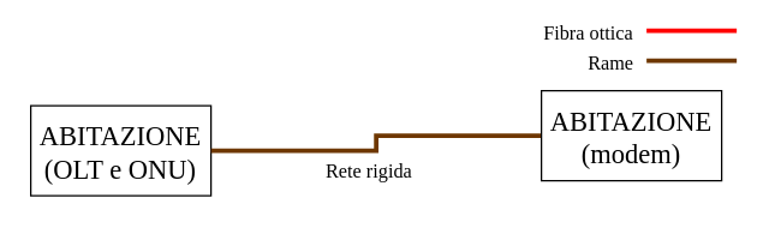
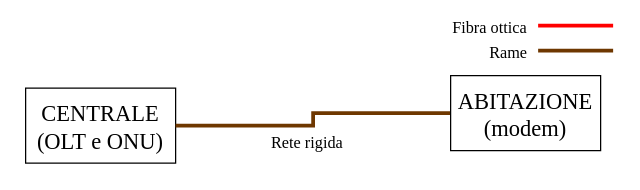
  <mxCell id="0" />
  <mxCell id="1" parent="0" />
- <mxCell id="2" value="&lt;div&gt;ABITAZIONE&lt;/div&gt;&lt;div&gt;(OLT e ONU)&lt;br&gt;&lt;/div&gt;" style="rounded=0;fontSize=18;html=1;whiteSpace=wrap;spacingTop=4;fontFamily=Bahnschrift;" vertex="1" parent="1"><mxGeometry x="20" y="70" width="120" height="60" as="geometry" /></mxCell>
+ <mxCell id="2" value="&lt;div&gt;CENTRALE&lt;/div&gt;&lt;div&gt;(OLT e ONU)&lt;br&gt;&lt;/div&gt;" style="rounded=0;fontSize=18;html=1;whiteSpace=wrap;spacingTop=4;fontFamily=Bahnschrift;" vertex="1" parent="1"><mxGeometry x="20" y="70" width="120" height="60" as="geometry" /></mxCell>
  <mxCell id="3" value="" style="edgeStyle=orthogonalEdgeStyle;rounded=0;orthogonalLoop=1;jettySize=auto;html=1;endArrow=none;endFill=0;strokeColor=#6E3700;strokeWidth=3;fontFamily=Bahnschrift;fontSize=13;exitX=1;exitY=0.5;exitDx=0;exitDy=0;" edge="1" parent="1" source="2" target="5"><mxGeometry relative="1" as="geometry"><mxPoint x="230" y="100" as="sourcePoint" /></mxGeometry></mxCell>
  <mxCell id="4" value="&lt;div&gt;Rete rigida&lt;/div&gt;&lt;div&gt;&lt;br&gt;&lt;/div&gt;" style="text;html=1;resizable=0;points=[];align=center;verticalAlign=middle;labelBackgroundColor=#ffffff;fontSize=13;fontFamily=Bahnschrift;" vertex="1" connectable="0" parent="3"><mxGeometry x="-0.244" y="-4" relative="1" as="geometry"><mxPoint x="17" y="16" as="offset" /></mxGeometry></mxCell>
  <mxCell id="5" value="&lt;div&gt;ABITAZIONE&lt;/div&gt;&lt;div&gt;(modem)&lt;br&gt;&lt;/div&gt;" style="rounded=0;whiteSpace=wrap;html=1;fontFamily=Bahnschrift;fontSize=18;spacingTop=4;" vertex="1" parent="1"><mxGeometry x="360" y="60" width="120" height="60" as="geometry" /></mxCell>
  <mxCell id="6" style="edgeStyle=orthogonalEdgeStyle;rounded=0;orthogonalLoop=1;jettySize=auto;html=1;fontSize=18;endArrow=none;endFill=0;strokeColor=#FF0000;strokeWidth=3;entryX=0.058;entryY=0.5;entryDx=0;entryDy=0;entryPerimeter=0;fontFamily=Bahnschrift;" edge="1" parent="1"><mxGeometry relative="1" as="geometry"><mxPoint x="490" y="20" as="targetPoint" /><mxPoint x="430" y="20" as="sourcePoint" /></mxGeometry></mxCell>
  <mxCell id="7" value="Fibra ottica" style="text;html=1;resizable=0;points=[];align=center;verticalAlign=middle;labelBackgroundColor=#ffffff;fontSize=13;fontFamily=Bahnschrift;" vertex="1" connectable="0" parent="6"><mxGeometry x="-0.567" y="-10" relative="1" as="geometry"><mxPoint x="-53" y="-10" as="offset" /></mxGeometry></mxCell>
  <mxCell id="8" value="" style="edgeStyle=orthogonalEdgeStyle;rounded=0;orthogonalLoop=1;jettySize=auto;html=1;endArrow=none;endFill=0;strokeColor=#6E3700;strokeWidth=3;fontFamily=Bahnschrift;fontSize=13;" edge="1" parent="1"><mxGeometry relative="1" as="geometry"><mxPoint x="430" y="40" as="sourcePoint" /><mxPoint x="490" y="40" as="targetPoint" /></mxGeometry></mxCell>
  <mxCell id="9" value="Rame" style="text;html=1;resizable=0;points=[];align=center;verticalAlign=middle;labelBackgroundColor=#ffffff;fontSize=13;fontFamily=Bahnschrift;direction=west;" vertex="1" connectable="0" parent="8"><mxGeometry x="-0.244" y="-4" relative="1" as="geometry"><mxPoint x="-48" y="-4" as="offset" /></mxGeometry></mxCell>
